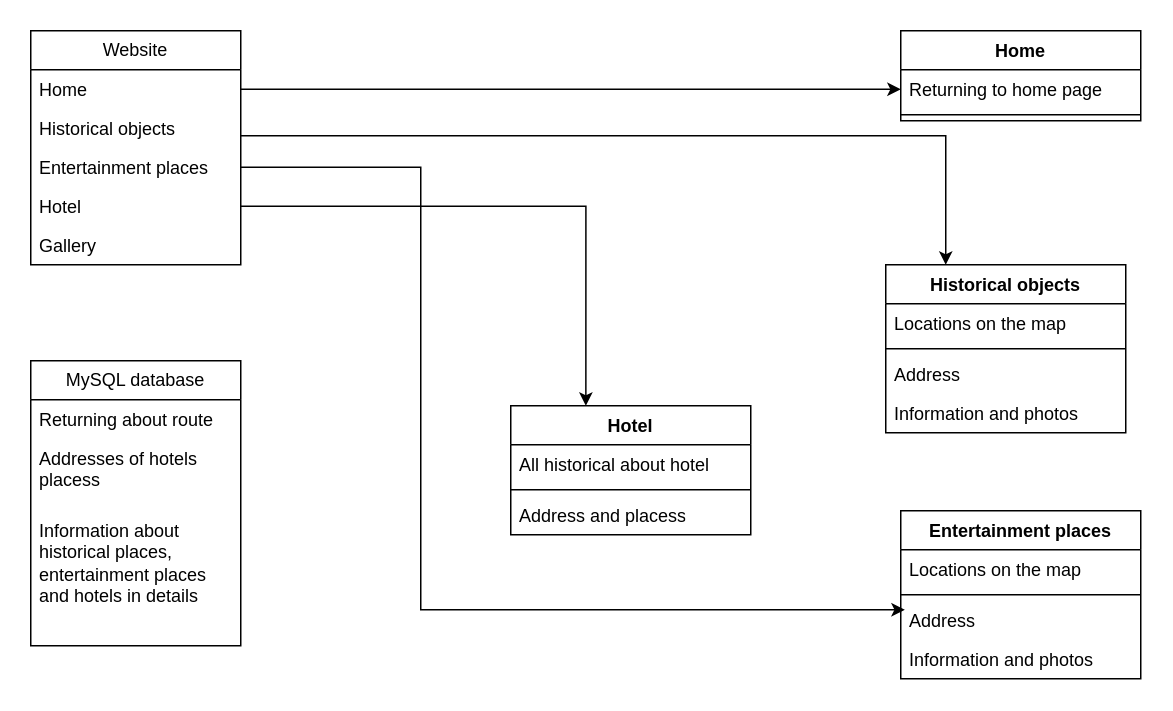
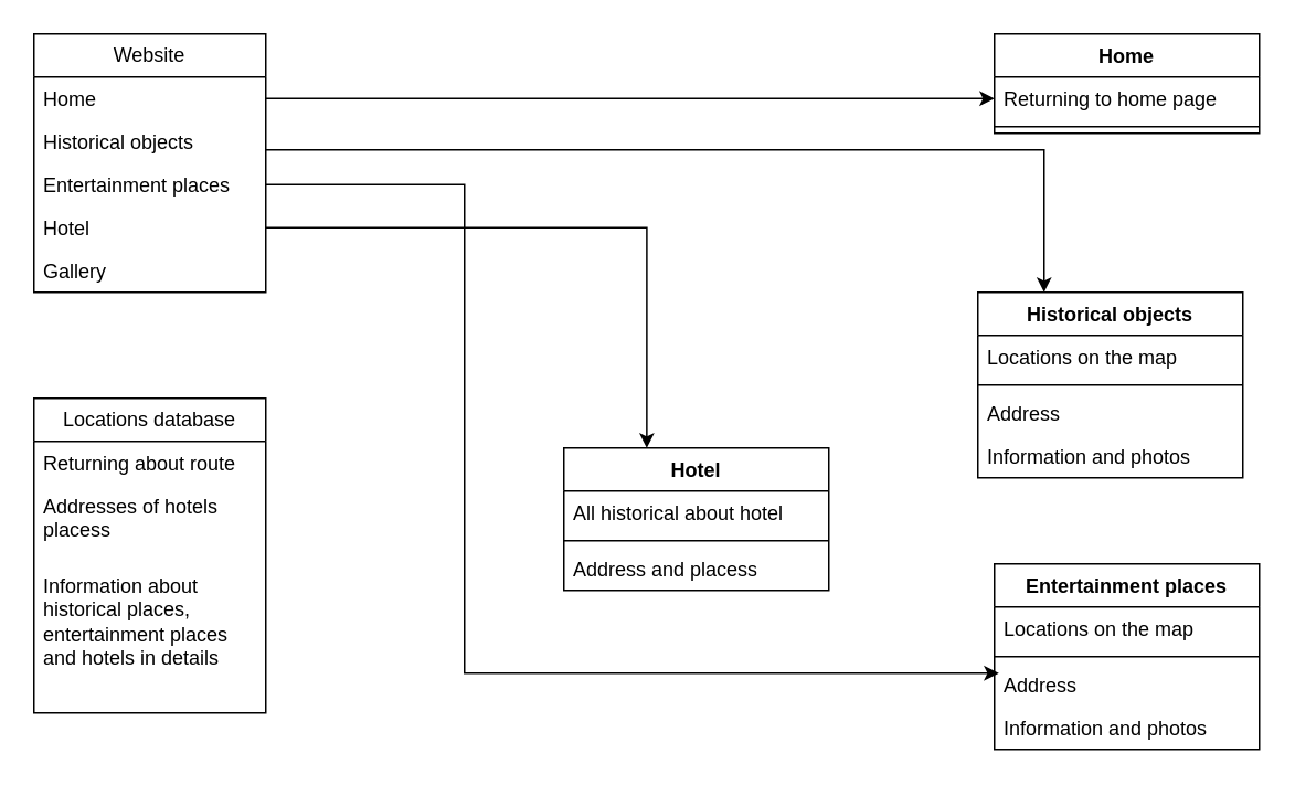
  <mxCell id="0" />
  <mxCell id="1" parent="0" />
  <mxCell id="2" value="Website" style="swimlane;fontStyle=0;childLayout=stackLayout;horizontal=1;startSize=26;fillColor=none;horizontalStack=0;resizeParent=1;resizeParentMax=0;resizeLast=0;collapsible=1;marginBottom=0;whiteSpace=wrap;html=1;" parent="1" vertex="1"><mxGeometry x="20" y="20" width="140" height="156" as="geometry" /></mxCell>
  <mxCell id="3" value="Home" style="text;strokeColor=none;fillColor=none;align=left;verticalAlign=top;spacingLeft=4;spacingRight=4;overflow=hidden;rotatable=0;points=[[0,0.5],[1,0.5]];portConstraint=eastwest;whiteSpace=wrap;html=1;" parent="2" vertex="1"><mxGeometry y="26" width="140" height="26" as="geometry" /></mxCell>
  <mxCell id="4" value="Historical objects" style="text;strokeColor=none;fillColor=none;align=left;verticalAlign=top;spacingLeft=4;spacingRight=4;overflow=hidden;rotatable=0;points=[[0,0.5],[1,0.5]];portConstraint=eastwest;whiteSpace=wrap;html=1;" parent="2" vertex="1"><mxGeometry y="52" width="140" height="26" as="geometry" /></mxCell>
  <mxCell id="5" value="Entertainment places" style="text;strokeColor=none;fillColor=none;align=left;verticalAlign=top;spacingLeft=4;spacingRight=4;overflow=hidden;rotatable=0;points=[[0,0.5],[1,0.5]];portConstraint=eastwest;whiteSpace=wrap;html=1;" vertex="1" parent="2"><mxGeometry y="78" width="140" height="26" as="geometry" /></mxCell>
  <mxCell id="6" value="Hotel" style="text;strokeColor=none;fillColor=none;align=left;verticalAlign=top;spacingLeft=4;spacingRight=4;overflow=hidden;rotatable=0;points=[[0,0.5],[1,0.5]];portConstraint=eastwest;whiteSpace=wrap;html=1;" vertex="1" parent="2"><mxGeometry y="104" width="140" height="26" as="geometry" /></mxCell>
  <mxCell id="7" value="Gallery" style="text;strokeColor=none;fillColor=none;align=left;verticalAlign=top;spacingLeft=4;spacingRight=4;overflow=hidden;rotatable=0;points=[[0,0.5],[1,0.5]];portConstraint=eastwest;whiteSpace=wrap;html=1;" vertex="1" parent="2"><mxGeometry y="130" width="140" height="26" as="geometry" /></mxCell>
- <mxCell id="8" value="MySQL database" style="swimlane;fontStyle=0;childLayout=stackLayout;horizontal=1;startSize=26;fillColor=none;horizontalStack=0;resizeParent=1;resizeParentMax=0;resizeLast=0;collapsible=1;marginBottom=0;whiteSpace=wrap;html=1;" vertex="1" parent="1"><mxGeometry x="20" y="240" width="140" height="190" as="geometry" /></mxCell>
+ <mxCell id="8" value="Locations database" style="swimlane;fontStyle=0;childLayout=stackLayout;horizontal=1;startSize=26;fillColor=none;horizontalStack=0;resizeParent=1;resizeParentMax=0;resizeLast=0;collapsible=1;marginBottom=0;whiteSpace=wrap;html=1;" vertex="1" parent="1"><mxGeometry x="20" y="240" width="140" height="190" as="geometry" /></mxCell>
  <mxCell id="9" value="Returning about route" style="text;strokeColor=none;fillColor=none;align=left;verticalAlign=top;spacingLeft=4;spacingRight=4;overflow=hidden;rotatable=0;points=[[0,0.5],[1,0.5]];portConstraint=eastwest;whiteSpace=wrap;html=1;" vertex="1" parent="8"><mxGeometry y="26" width="140" height="26" as="geometry" /></mxCell>
  <mxCell id="10" value="Addresses of hotels placess" style="text;strokeColor=none;fillColor=none;align=left;verticalAlign=top;spacingLeft=4;spacingRight=4;overflow=hidden;rotatable=0;points=[[0,0.5],[1,0.5]];portConstraint=eastwest;whiteSpace=wrap;html=1;" vertex="1" parent="8"><mxGeometry y="52" width="140" height="48" as="geometry" /></mxCell>
  <mxCell id="11" value="Information about historical places, entertainment places and hotels in details" style="text;strokeColor=none;fillColor=none;align=left;verticalAlign=top;spacingLeft=4;spacingRight=4;overflow=hidden;rotatable=0;points=[[0,0.5],[1,0.5]];portConstraint=eastwest;whiteSpace=wrap;html=1;" vertex="1" parent="8"><mxGeometry y="100" width="140" height="90" as="geometry" /></mxCell>
  <mxCell id="12" value="Home" style="swimlane;fontStyle=1;align=center;verticalAlign=top;childLayout=stackLayout;horizontal=1;startSize=26;horizontalStack=0;resizeParent=1;resizeParentMax=0;resizeLast=0;collapsible=1;marginBottom=0;whiteSpace=wrap;html=1;" vertex="1" parent="1"><mxGeometry x="600" y="20" width="160" height="60" as="geometry" /></mxCell>
  <mxCell id="13" value="Returning to home page" style="text;strokeColor=none;fillColor=none;align=left;verticalAlign=top;spacingLeft=4;spacingRight=4;overflow=hidden;rotatable=0;points=[[0,0.5],[1,0.5]];portConstraint=eastwest;whiteSpace=wrap;html=1;" vertex="1" parent="12"><mxGeometry y="26" width="160" height="26" as="geometry" /></mxCell>
  <mxCell id="14" value="" style="line;strokeWidth=1;fillColor=none;align=left;verticalAlign=middle;spacingTop=-1;spacingLeft=3;spacingRight=3;rotatable=0;labelPosition=right;points=[];portConstraint=eastwest;strokeColor=inherit;" vertex="1" parent="12"><mxGeometry y="52" width="160" height="8" as="geometry" /></mxCell>
  <mxCell id="15" value="Historical objects" style="swimlane;fontStyle=1;align=center;verticalAlign=top;childLayout=stackLayout;horizontal=1;startSize=26;horizontalStack=0;resizeParent=1;resizeParentMax=0;resizeLast=0;collapsible=1;marginBottom=0;whiteSpace=wrap;html=1;" vertex="1" parent="1"><mxGeometry x="590" y="176" width="160" height="112" as="geometry" /></mxCell>
  <mxCell id="16" value="Locations on the map" style="text;strokeColor=none;fillColor=none;align=left;verticalAlign=top;spacingLeft=4;spacingRight=4;overflow=hidden;rotatable=0;points=[[0,0.5],[1,0.5]];portConstraint=eastwest;whiteSpace=wrap;html=1;" vertex="1" parent="15"><mxGeometry y="26" width="160" height="26" as="geometry" /></mxCell>
  <mxCell id="17" value="" style="line;strokeWidth=1;fillColor=none;align=left;verticalAlign=middle;spacingTop=-1;spacingLeft=3;spacingRight=3;rotatable=0;labelPosition=right;points=[];portConstraint=eastwest;strokeColor=inherit;" vertex="1" parent="15"><mxGeometry y="52" width="160" height="8" as="geometry" /></mxCell>
  <mxCell id="18" value="Address" style="text;strokeColor=none;fillColor=none;align=left;verticalAlign=top;spacingLeft=4;spacingRight=4;overflow=hidden;rotatable=0;points=[[0,0.5],[1,0.5]];portConstraint=eastwest;whiteSpace=wrap;html=1;" vertex="1" parent="15"><mxGeometry y="60" width="160" height="26" as="geometry" /></mxCell>
  <mxCell id="19" value="Information and photos" style="text;strokeColor=none;fillColor=none;align=left;verticalAlign=top;spacingLeft=4;spacingRight=4;overflow=hidden;rotatable=0;points=[[0,0.5],[1,0.5]];portConstraint=eastwest;whiteSpace=wrap;html=1;" vertex="1" parent="15"><mxGeometry y="86" width="160" height="26" as="geometry" /></mxCell>
  <mxCell id="20" value="&lt;span style=&quot;text-align: left;&quot;&gt;Entertainment places&lt;/span&gt;" style="swimlane;fontStyle=1;align=center;verticalAlign=top;childLayout=stackLayout;horizontal=1;startSize=26;horizontalStack=0;resizeParent=1;resizeParentMax=0;resizeLast=0;collapsible=1;marginBottom=0;whiteSpace=wrap;html=1;" vertex="1" parent="1"><mxGeometry x="600" y="340" width="160" height="112" as="geometry" /></mxCell>
  <mxCell id="21" value="Locations on the map" style="text;strokeColor=none;fillColor=none;align=left;verticalAlign=top;spacingLeft=4;spacingRight=4;overflow=hidden;rotatable=0;points=[[0,0.5],[1,0.5]];portConstraint=eastwest;whiteSpace=wrap;html=1;" vertex="1" parent="20"><mxGeometry y="26" width="160" height="26" as="geometry" /></mxCell>
  <mxCell id="22" value="" style="line;strokeWidth=1;fillColor=none;align=left;verticalAlign=middle;spacingTop=-1;spacingLeft=3;spacingRight=3;rotatable=0;labelPosition=right;points=[];portConstraint=eastwest;strokeColor=inherit;" vertex="1" parent="20"><mxGeometry y="52" width="160" height="8" as="geometry" /></mxCell>
  <mxCell id="23" value="Address" style="text;strokeColor=none;fillColor=none;align=left;verticalAlign=top;spacingLeft=4;spacingRight=4;overflow=hidden;rotatable=0;points=[[0,0.5],[1,0.5]];portConstraint=eastwest;whiteSpace=wrap;html=1;" vertex="1" parent="20"><mxGeometry y="60" width="160" height="26" as="geometry" /></mxCell>
  <mxCell id="24" value="Information and photos" style="text;strokeColor=none;fillColor=none;align=left;verticalAlign=top;spacingLeft=4;spacingRight=4;overflow=hidden;rotatable=0;points=[[0,0.5],[1,0.5]];portConstraint=eastwest;whiteSpace=wrap;html=1;" vertex="1" parent="20"><mxGeometry y="86" width="160" height="26" as="geometry" /></mxCell>
  <mxCell id="25" value="Hotel" style="swimlane;fontStyle=1;align=center;verticalAlign=top;childLayout=stackLayout;horizontal=1;startSize=26;horizontalStack=0;resizeParent=1;resizeParentMax=0;resizeLast=0;collapsible=1;marginBottom=0;whiteSpace=wrap;html=1;" vertex="1" parent="1"><mxGeometry x="340" y="270" width="160" height="86" as="geometry" /></mxCell>
  <mxCell id="26" value="All historical about hotel" style="text;strokeColor=none;fillColor=none;align=left;verticalAlign=top;spacingLeft=4;spacingRight=4;overflow=hidden;rotatable=0;points=[[0,0.5],[1,0.5]];portConstraint=eastwest;whiteSpace=wrap;html=1;" vertex="1" parent="25"><mxGeometry y="26" width="160" height="26" as="geometry" /></mxCell>
  <mxCell id="27" value="" style="line;strokeWidth=1;fillColor=none;align=left;verticalAlign=middle;spacingTop=-1;spacingLeft=3;spacingRight=3;rotatable=0;labelPosition=right;points=[];portConstraint=eastwest;strokeColor=inherit;" vertex="1" parent="25"><mxGeometry y="52" width="160" height="8" as="geometry" /></mxCell>
  <mxCell id="28" value="Address and placess" style="text;strokeColor=none;fillColor=none;align=left;verticalAlign=top;spacingLeft=4;spacingRight=4;overflow=hidden;rotatable=0;points=[[0,0.5],[1,0.5]];portConstraint=eastwest;whiteSpace=wrap;html=1;" vertex="1" parent="25"><mxGeometry y="60" width="160" height="26" as="geometry" /></mxCell>
  <mxCell id="29" style="edgeStyle=orthogonalEdgeStyle;rounded=0;orthogonalLoop=1;jettySize=auto;html=1;entryX=0;entryY=0.5;entryDx=0;entryDy=0;" edge="1" parent="1" source="3" target="13"><mxGeometry relative="1" as="geometry" /></mxCell>
  <mxCell id="30" style="edgeStyle=orthogonalEdgeStyle;rounded=0;orthogonalLoop=1;jettySize=auto;html=1;entryX=0.25;entryY=0;entryDx=0;entryDy=0;" edge="1" parent="1" source="4" target="15"><mxGeometry relative="1" as="geometry"><mxPoint x="430" y="250" as="targetPoint" /><Array as="points"><mxPoint x="630" y="90" /></Array></mxGeometry></mxCell>
  <mxCell id="31" style="edgeStyle=orthogonalEdgeStyle;rounded=0;orthogonalLoop=1;jettySize=auto;html=1;entryX=0.313;entryY=0;entryDx=0;entryDy=0;entryPerimeter=0;" edge="1" parent="1" source="6" target="25"><mxGeometry relative="1" as="geometry" /></mxCell>
  <mxCell id="32" style="edgeStyle=orthogonalEdgeStyle;rounded=0;orthogonalLoop=1;jettySize=auto;html=1;entryX=0.017;entryY=0.231;entryDx=0;entryDy=0;entryPerimeter=0;" edge="1" parent="1" source="5" target="23"><mxGeometry relative="1" as="geometry"><Array as="points"><mxPoint x="280" y="111" /><mxPoint x="280" y="406" /></Array></mxGeometry></mxCell>
